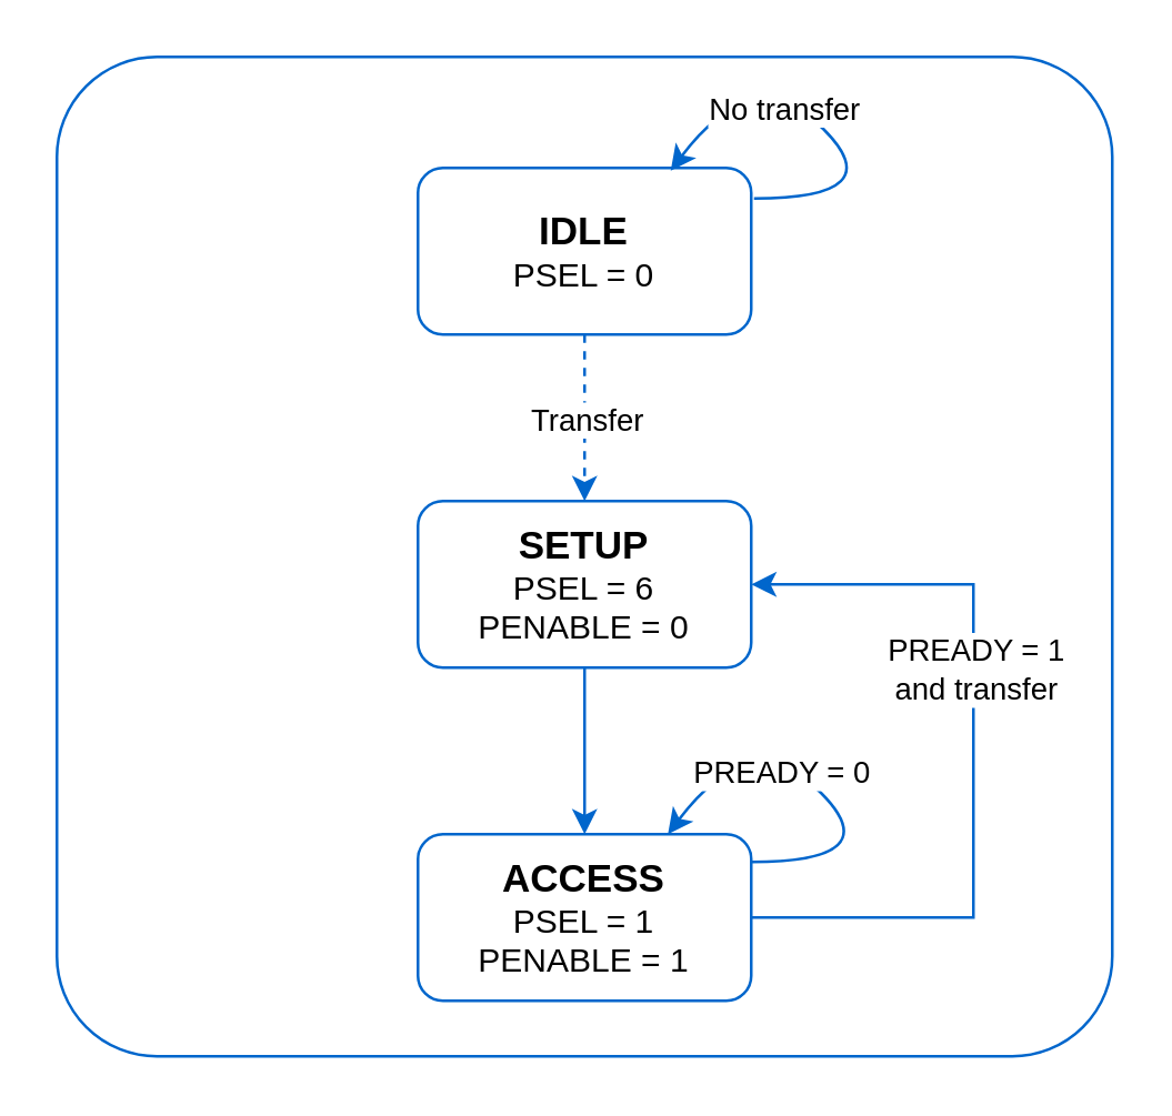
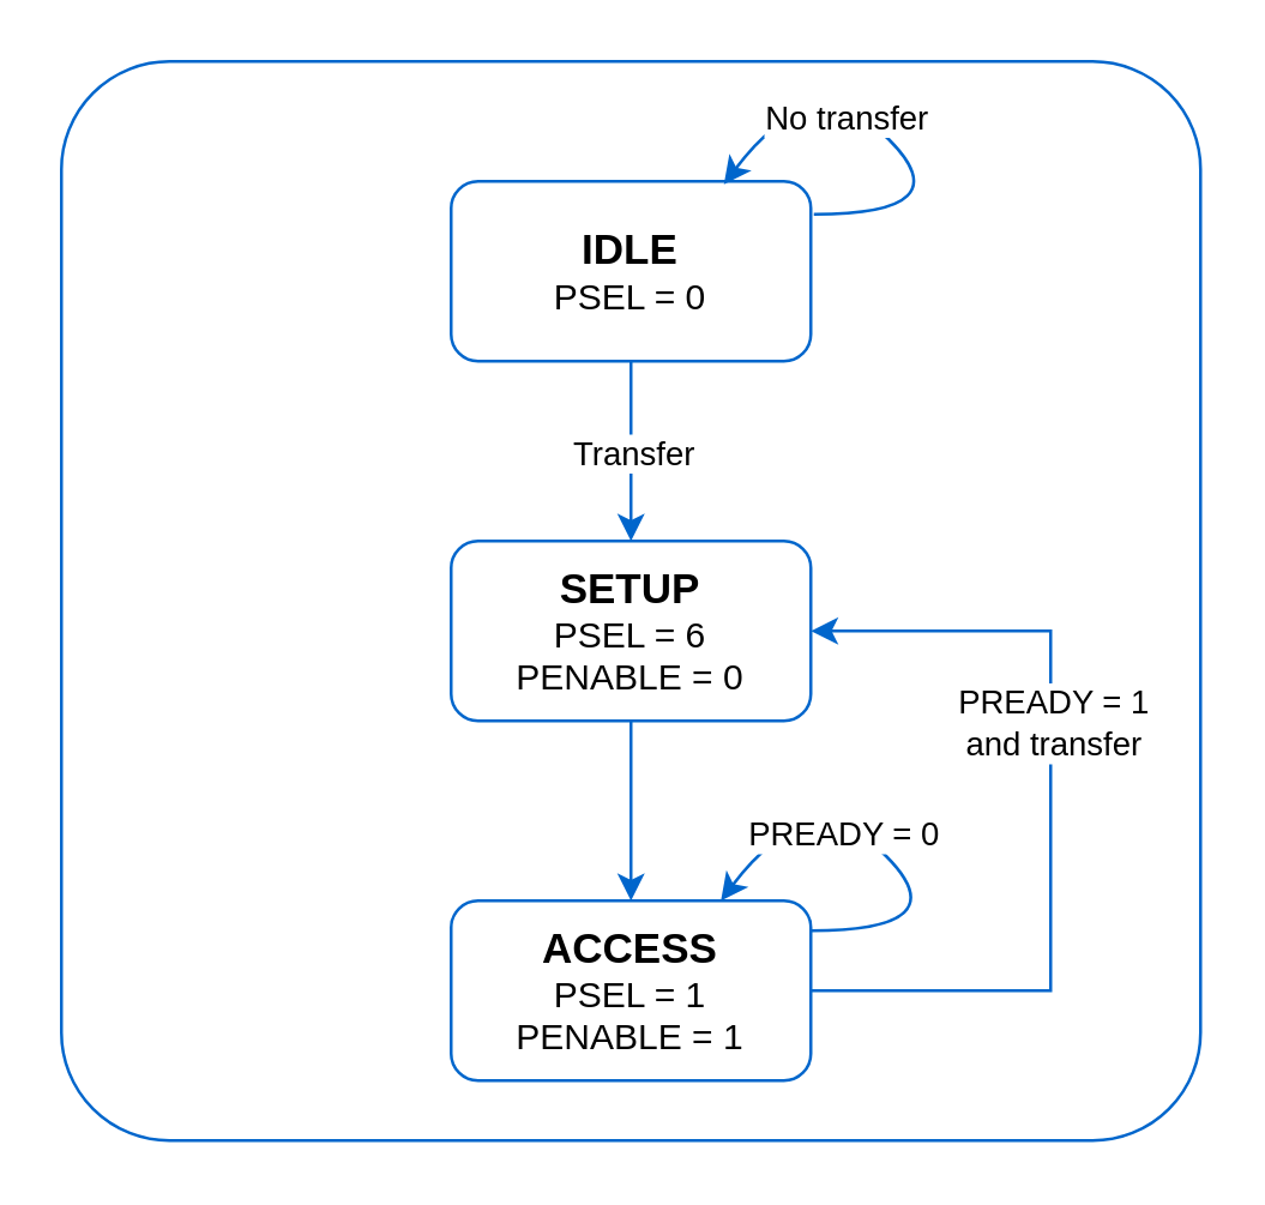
  <mxCell id="0" />
  <mxCell id="1" parent="0" />
  <mxCell id="2" value="" style="rounded=1;whiteSpace=wrap;html=1;arcSize=10;strokeColor=#0066CC;" vertex="1" parent="1"><mxGeometry x="20" y="20" width="380" height="360" as="geometry" /></mxCell>
  <mxCell id="3" value="&lt;b style=&quot;font-size: 14px;&quot;&gt;IDLE&lt;br&gt;&lt;/b&gt;PSEL = 0" style="rounded=1;whiteSpace=wrap;html=1;strokeColor=#0066CC;" vertex="1" parent="1"><mxGeometry x="150" y="60" width="120" height="60" as="geometry" /></mxCell>
  <mxCell id="4" value="&lt;b style=&quot;font-size: 14px;&quot;&gt;SETUP&lt;br&gt;&lt;/b&gt;PSEL = 6&lt;br&gt;PENABLE = 0" style="rounded=1;whiteSpace=wrap;html=1;strokeColor=#0066CC;" vertex="1" parent="1"><mxGeometry x="150" y="180" width="120" height="60" as="geometry" /></mxCell>
  <mxCell id="5" value="&lt;b style=&quot;font-size: 14px;&quot;&gt;ACCESS&lt;br&gt;&lt;/b&gt;PSEL = 1&lt;br&gt;PENABLE = 1" style="rounded=1;whiteSpace=wrap;html=1;strokeColor=#0066CC;" vertex="1" parent="1"><mxGeometry x="150" y="300" width="120" height="60" as="geometry" /></mxCell>
  <mxCell id="6" value="" style="endArrow=classic;html=1;rounded=0;entryX=1;entryY=0.5;entryDx=0;entryDy=0;exitX=1;exitY=0.5;exitDx=0;exitDy=0;strokeColor=#0066CC;" edge="1" parent="1" source="5" target="4"><mxGeometry relative="1" as="geometry"><mxPoint x="280" y="330" as="sourcePoint" /><mxPoint x="160" y="100" as="targetPoint" /><Array as="points"><mxPoint x="350" y="330" /><mxPoint x="350" y="210" /></Array></mxGeometry></mxCell>
  <mxCell id="7" value="PREADY = 1&lt;br&gt;and transfer" style="edgeLabel;resizable=0;html=1;align=center;verticalAlign=middle;strokeColor=#0066CC;" connectable="0" vertex="1" parent="6"><mxGeometry relative="1" as="geometry"><mxPoint y="-30" as="offset" /></mxGeometry></mxCell>
- <mxCell id="8" value="" style="endArrow=classic;html=1;rounded=0;exitX=0.5;exitY=1;exitDx=0;exitDy=0;strokeColor=#0066CC;dashed=1;" edge="1" parent="1" source="3" target="4"><mxGeometry relative="1" as="geometry"><mxPoint x="240" y="280" as="sourcePoint" /><mxPoint x="340" y="280" as="targetPoint" /></mxGeometry></mxCell>
+ <mxCell id="8" value="" style="endArrow=classic;html=1;rounded=0;exitX=0.5;exitY=1;exitDx=0;exitDy=0;strokeColor=#0066CC;" edge="1" parent="1" source="3" target="4"><mxGeometry relative="1" as="geometry"><mxPoint x="240" y="280" as="sourcePoint" /><mxPoint x="340" y="280" as="targetPoint" /></mxGeometry></mxCell>
  <mxCell id="9" value="Transfer" style="edgeLabel;resizable=0;html=1;align=center;verticalAlign=middle;strokeColor=#0066CC;" connectable="0" vertex="1" parent="8"><mxGeometry relative="1" as="geometry" /></mxCell>
  <mxCell id="10" value="" style="endArrow=classic;html=1;rounded=0;exitX=0.5;exitY=1;exitDx=0;exitDy=0;entryX=0.5;entryY=0;entryDx=0;entryDy=0;strokeColor=#0066CC;" edge="1" parent="1" source="4" target="5"><mxGeometry relative="1" as="geometry"><mxPoint x="249" y="247" as="sourcePoint" /><mxPoint x="249" y="307" as="targetPoint" /></mxGeometry></mxCell>
  <mxCell id="11" value="" style="curved=1;endArrow=classic;html=1;rounded=0;entryX=0.75;entryY=0;entryDx=0;entryDy=0;strokeColor=#0066CC;" edge="1" parent="1" target="5"><mxGeometry width="50" height="50" relative="1" as="geometry"><mxPoint x="270" y="310" as="sourcePoint" /><mxPoint x="320" y="260" as="targetPoint" /><Array as="points"><mxPoint x="320" y="310" /><mxPoint x="270" y="260" /></Array></mxGeometry></mxCell>
  <mxCell id="12" value="PREADY = 0" style="edgeLabel;html=1;align=center;verticalAlign=middle;resizable=0;points=[];strokeColor=#0066CC;" vertex="1" connectable="0" parent="11"><mxGeometry x="0.166" y="4" relative="1" as="geometry"><mxPoint x="-1" as="offset" /></mxGeometry></mxCell>
  <mxCell id="13" value="" style="curved=1;endArrow=classic;html=1;rounded=0;entryX=0.75;entryY=0;entryDx=0;entryDy=0;strokeColor=#0066CC;" edge="1" parent="1"><mxGeometry width="50" height="50" relative="1" as="geometry"><mxPoint x="271" y="71" as="sourcePoint" /><mxPoint x="241" y="61" as="targetPoint" /><Array as="points"><mxPoint x="321" y="71" /><mxPoint x="271" y="21" /></Array></mxGeometry></mxCell>
  <mxCell id="14" value="No transfer" style="edgeLabel;html=1;align=center;verticalAlign=middle;resizable=0;points=[];strokeColor=#0066CC;" vertex="1" connectable="0" parent="13"><mxGeometry x="0.166" y="4" relative="1" as="geometry"><mxPoint x="-1" as="offset" /></mxGeometry></mxCell>
